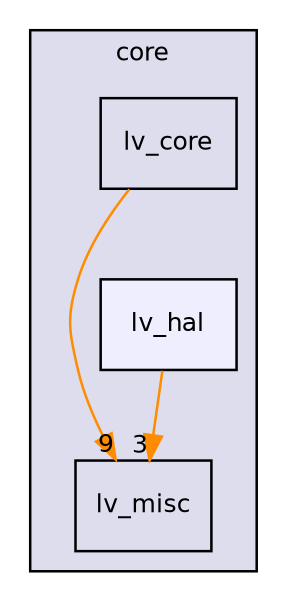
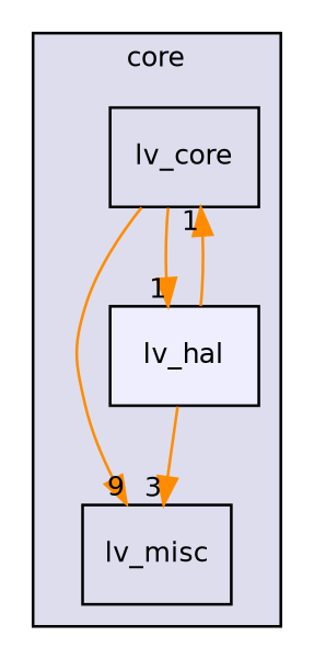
  digraph {
    compound=true
    node [fontname=Helvetica fontsize=10 shape=box]
    edge [color=darkorange headlabel=1 labeldistance=1.5 labelfontname=Helvetica labelfontsize=10]
    n1 [label=lv_core]
    n2 [label=lv_misc]
    n3 [fillcolor="#eeeeff" label=lv_hal pencolor=black style=filled]
    subgraph cluster_1 {
      bgcolor="#ddddee"
      fontname=Helvetica
      fontsize=10
      label=core
      pencolor=black
      n1
      n2
      n3
    }
    n1 -> n2 [headlabel=9]
+   n1 -> n3
+   n3 -> n1
    n3 -> n2 [headlabel=3]
  }
